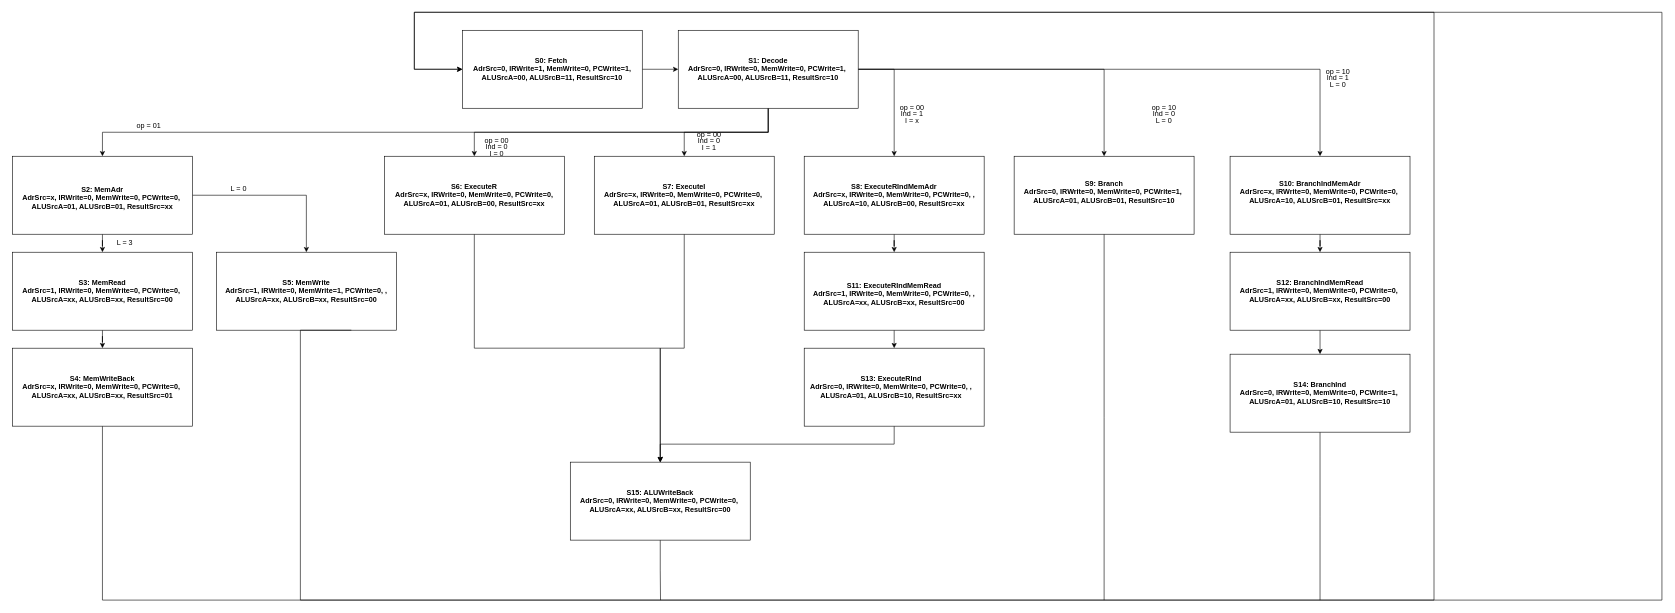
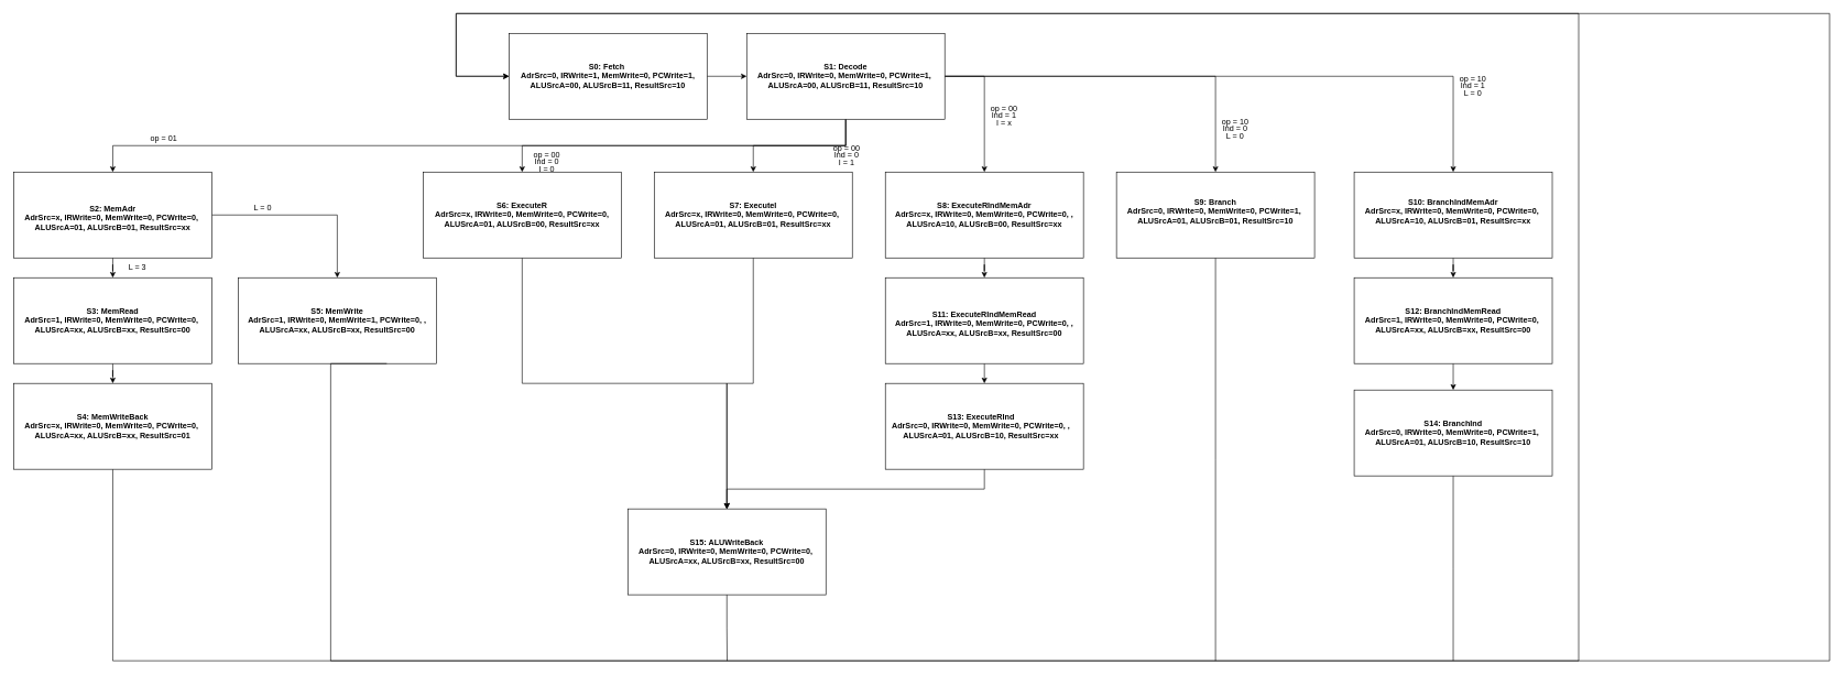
  <mxCell id="0" />
  <mxCell id="1" parent="0" />
  <mxCell id="2" style="edgeStyle=orthogonalEdgeStyle;rounded=0;orthogonalLoop=1;jettySize=auto;html=1;entryX=0;entryY=0.5;entryDx=0;entryDy=0;strokeWidth=1;fontStyle=1" edge="1" parent="1" source="3" target="11"><mxGeometry relative="1" as="geometry" /></mxCell>
  <mxCell id="3" value="" style="rounded=0;whiteSpace=wrap;html=1;strokeWidth=1;fontStyle=1" parent="1" vertex="1"><mxGeometry x="770" y="50" width="300" height="130" as="geometry" /></mxCell>
  <mxCell id="4" value="S0: Fetch&amp;nbsp;&lt;br&gt;AdrSrc=0, IRWrite=1, MemWrite=0, PCWrite=1, ALUSrcA=00, ALUSrcB=11, ResultSrc=10" style="text;html=1;strokeColor=none;fillColor=none;align=center;verticalAlign=middle;whiteSpace=wrap;rounded=0;strokeWidth=1;fontStyle=1" parent="1" vertex="1"><mxGeometry x="770" y="60" width="300" height="110" as="geometry" /></mxCell>
  <mxCell id="5" style="edgeStyle=orthogonalEdgeStyle;rounded=0;orthogonalLoop=1;jettySize=auto;html=1;exitX=1;exitY=0.5;exitDx=0;exitDy=0;entryX=0.5;entryY=0;entryDx=0;entryDy=0;strokeWidth=1;fontStyle=1" edge="1" parent="1" source="11" target="42"><mxGeometry relative="1" as="geometry" /></mxCell>
  <mxCell id="6" style="edgeStyle=orthogonalEdgeStyle;rounded=0;orthogonalLoop=1;jettySize=auto;html=1;exitX=1;exitY=0.5;exitDx=0;exitDy=0;entryX=0.5;entryY=0;entryDx=0;entryDy=0;strokeWidth=1;fontStyle=1" edge="1" parent="1" source="11" target="36"><mxGeometry relative="1" as="geometry" /></mxCell>
  <mxCell id="7" style="edgeStyle=orthogonalEdgeStyle;rounded=0;orthogonalLoop=1;jettySize=auto;html=1;exitX=1;exitY=0.5;exitDx=0;exitDy=0;entryX=0.5;entryY=0;entryDx=0;entryDy=0;strokeWidth=1;fontStyle=1" edge="1" parent="1" source="11" target="48"><mxGeometry relative="1" as="geometry" /></mxCell>
  <mxCell id="8" style="edgeStyle=orthogonalEdgeStyle;rounded=0;orthogonalLoop=1;jettySize=auto;html=1;exitX=0.5;exitY=1;exitDx=0;exitDy=0;entryX=0.5;entryY=0;entryDx=0;entryDy=0;strokeWidth=1;fontStyle=1" edge="1" parent="1" source="11" target="30"><mxGeometry relative="1" as="geometry" /></mxCell>
  <mxCell id="9" style="edgeStyle=orthogonalEdgeStyle;rounded=0;orthogonalLoop=1;jettySize=auto;html=1;exitX=0.5;exitY=1;exitDx=0;exitDy=0;entryX=0.5;entryY=0;entryDx=0;entryDy=0;strokeWidth=1;fontStyle=1" edge="1" parent="1" source="11" target="27"><mxGeometry relative="1" as="geometry" /></mxCell>
  <mxCell id="10" style="edgeStyle=orthogonalEdgeStyle;rounded=0;orthogonalLoop=1;jettySize=auto;html=1;exitX=0.5;exitY=1;exitDx=0;exitDy=0;entryX=0.5;entryY=0;entryDx=0;entryDy=0;strokeWidth=1;fontStyle=1" edge="1" parent="1" source="11" target="15"><mxGeometry relative="1" as="geometry"><mxPoint x="270" y="260" as="targetPoint" /></mxGeometry></mxCell>
  <mxCell id="11" value="" style="rounded=0;whiteSpace=wrap;html=1;strokeWidth=1;fontStyle=1" parent="1" vertex="1"><mxGeometry x="1130" y="50" width="300" height="130" as="geometry" /></mxCell>
  <mxCell id="12" value="S1: Decode&lt;br&gt;AdrSrc=0, IRWrite=0, MemWrite=0, PCWrite=1,&amp;nbsp; ALUSrcA=00, ALUSrcB=11, ResultSrc=10" style="text;html=1;strokeColor=none;fillColor=none;align=center;verticalAlign=middle;whiteSpace=wrap;rounded=0;strokeWidth=1;fontStyle=1" parent="1" vertex="1"><mxGeometry x="1135" y="55" width="290" height="120" as="geometry" /></mxCell>
  <mxCell id="13" style="edgeStyle=orthogonalEdgeStyle;rounded=0;orthogonalLoop=1;jettySize=auto;html=1;entryX=0.5;entryY=0;entryDx=0;entryDy=0;strokeWidth=1;fontStyle=1" edge="1" parent="1" source="15" target="18"><mxGeometry relative="1" as="geometry" /></mxCell>
  <mxCell id="14" style="edgeStyle=orthogonalEdgeStyle;rounded=0;orthogonalLoop=1;jettySize=auto;html=1;entryX=0.5;entryY=0;entryDx=0;entryDy=0;strokeWidth=1;fontStyle=1" edge="1" parent="1" source="15" target="23"><mxGeometry relative="1" as="geometry" /></mxCell>
  <mxCell id="15" value="" style="rounded=0;whiteSpace=wrap;html=1;strokeWidth=1;fontStyle=1" vertex="1" parent="1"><mxGeometry x="20" y="260" width="300" height="130" as="geometry" /></mxCell>
  <mxCell id="16" value="S2: MemAdr&lt;br&gt;AdrSrc=x, IRWrite=0, MemWrite=0, PCWrite=0,&amp;nbsp; ALUSrcA=01, ALUSrcB=01, ResultSrc=xx" style="text;html=1;strokeColor=none;fillColor=none;align=center;verticalAlign=middle;whiteSpace=wrap;rounded=0;strokeWidth=1;fontStyle=1" vertex="1" parent="1"><mxGeometry x="20" y="275" width="300" height="110" as="geometry" /></mxCell>
  <mxCell id="17" style="edgeStyle=orthogonalEdgeStyle;rounded=0;orthogonalLoop=1;jettySize=auto;html=1;entryX=0.5;entryY=0;entryDx=0;entryDy=0;strokeWidth=1;fontStyle=1" edge="1" parent="1" source="18" target="21"><mxGeometry relative="1" as="geometry" /></mxCell>
  <mxCell id="18" value="" style="rounded=0;whiteSpace=wrap;html=1;strokeWidth=1;fontStyle=1" vertex="1" parent="1"><mxGeometry x="20" y="420" width="300" height="130" as="geometry" /></mxCell>
  <mxCell id="19" value="S3: MemRead&lt;br&gt;AdrSrc=1, IRWrite=0, MemWrite=0, PCWrite=0,&amp;nbsp; ALUSrcA=xx, ALUSrcB=xx, ResultSrc=00" style="text;html=1;strokeColor=none;fillColor=none;align=center;verticalAlign=middle;whiteSpace=wrap;rounded=0;strokeWidth=1;fontStyle=1" vertex="1" parent="1"><mxGeometry x="25" y="425" width="290" height="120" as="geometry" /></mxCell>
  <mxCell id="20" style="edgeStyle=orthogonalEdgeStyle;rounded=0;orthogonalLoop=1;jettySize=auto;html=1;exitX=0.5;exitY=1;exitDx=0;exitDy=0;entryX=0;entryY=0.5;entryDx=0;entryDy=0;strokeWidth=1;fontStyle=1" edge="1" parent="1" source="21" target="4"><mxGeometry relative="1" as="geometry"><Array as="points"><mxPoint x="170" y="1000" /><mxPoint x="2770" y="1000" /><mxPoint x="2770" y="20" /><mxPoint x="690" y="20" /><mxPoint x="690" y="115" /></Array></mxGeometry></mxCell>
  <mxCell id="21" value="" style="rounded=0;whiteSpace=wrap;html=1;strokeWidth=1;fontStyle=1" vertex="1" parent="1"><mxGeometry x="20" y="580" width="300" height="130" as="geometry" /></mxCell>
  <mxCell id="22" value="S4: MemWriteBack&lt;br&gt;AdrSrc=x, IRWrite=0, MemWrite=0, PCWrite=0,&amp;nbsp; ALUSrcA=xx, ALUSrcB=xx, ResultSrc=01" style="text;html=1;strokeColor=none;fillColor=none;align=center;verticalAlign=middle;whiteSpace=wrap;rounded=0;strokeWidth=1;fontStyle=1" vertex="1" parent="1"><mxGeometry x="20" y="590" width="300" height="110" as="geometry" /></mxCell>
  <mxCell id="23" value="" style="rounded=0;whiteSpace=wrap;html=1;strokeWidth=1;fontStyle=1" vertex="1" parent="1"><mxGeometry x="360" y="420" width="300" height="130" as="geometry" /></mxCell>
  <mxCell id="24" style="edgeStyle=orthogonalEdgeStyle;rounded=0;orthogonalLoop=1;jettySize=auto;html=1;entryX=0;entryY=0.5;entryDx=0;entryDy=0;exitX=0.75;exitY=1;exitDx=0;exitDy=0;strokeWidth=1;fontStyle=1" edge="1" parent="1" source="23" target="4"><mxGeometry relative="1" as="geometry"><Array as="points"><mxPoint x="500" y="550" /><mxPoint x="500" y="1000" /><mxPoint x="2390" y="1000" /><mxPoint x="2390" y="20" /><mxPoint x="690" y="20" /><mxPoint x="690" y="115" /></Array></mxGeometry></mxCell>
  <mxCell id="25" value="S5: MemWrite&lt;br&gt;AdrSrc=1, IRWrite=0, MemWrite=1, PCWrite=0, , ALUSrcA=xx, ALUSrcB=xx, ResultSrc=00" style="text;html=1;strokeColor=none;fillColor=none;align=center;verticalAlign=middle;whiteSpace=wrap;rounded=0;strokeWidth=1;fontStyle=1" vertex="1" parent="1"><mxGeometry x="370" y="430" width="280" height="110" as="geometry" /></mxCell>
  <mxCell id="26" style="edgeStyle=orthogonalEdgeStyle;rounded=0;orthogonalLoop=1;jettySize=auto;html=1;exitX=0.5;exitY=1;exitDx=0;exitDy=0;entryX=0.5;entryY=0;entryDx=0;entryDy=0;strokeWidth=1;fontStyle=1" edge="1" parent="1" source="27" target="54"><mxGeometry relative="1" as="geometry" /></mxCell>
  <mxCell id="27" value="" style="rounded=0;whiteSpace=wrap;html=1;strokeWidth=1;fontStyle=1" vertex="1" parent="1"><mxGeometry x="640" y="260" width="300" height="130" as="geometry" /></mxCell>
  <mxCell id="28" value="S6: ExecuteR&lt;br&gt;AdrSrc=x, IRWrite=0, MemWrite=0, PCWrite=0, ALUSrcA=01, ALUSrcB=00, ResultSrc=xx" style="text;html=1;strokeColor=none;fillColor=none;align=center;verticalAlign=middle;whiteSpace=wrap;rounded=0;strokeWidth=1;fontStyle=1" vertex="1" parent="1"><mxGeometry x="640" y="270" width="300" height="110" as="geometry" /></mxCell>
  <mxCell id="29" style="edgeStyle=orthogonalEdgeStyle;rounded=0;orthogonalLoop=1;jettySize=auto;html=1;exitX=0.5;exitY=1;exitDx=0;exitDy=0;entryX=0.5;entryY=0;entryDx=0;entryDy=0;strokeWidth=1;fontStyle=1" edge="1" parent="1" source="30" target="54"><mxGeometry relative="1" as="geometry" /></mxCell>
  <mxCell id="30" value="" style="rounded=0;whiteSpace=wrap;html=1;strokeWidth=1;fontStyle=1" vertex="1" parent="1"><mxGeometry x="990" y="260" width="300" height="130" as="geometry" /></mxCell>
  <mxCell id="31" value="S7: ExecuteI&lt;br&gt;AdrSrc=x, IRWrite=0, MemWrite=0, PCWrite=0,&amp;nbsp; ALUSrcA=01, ALUSrcB=01, ResultSrc=xx" style="text;html=1;strokeColor=none;fillColor=none;align=center;verticalAlign=middle;whiteSpace=wrap;rounded=0;strokeWidth=1;fontStyle=1" vertex="1" parent="1"><mxGeometry x="995" y="270" width="290" height="110" as="geometry" /></mxCell>
  <mxCell id="32" style="edgeStyle=orthogonalEdgeStyle;rounded=0;orthogonalLoop=1;jettySize=auto;html=1;entryX=0.5;entryY=0;entryDx=0;entryDy=0;exitX=0.5;exitY=1;exitDx=0;exitDy=0;strokeWidth=1;fontStyle=1" edge="1" parent="1" source="33" target="54"><mxGeometry relative="1" as="geometry" /></mxCell>
  <mxCell id="33" value="" style="rounded=0;whiteSpace=wrap;html=1;strokeWidth=1;fontStyle=1" vertex="1" parent="1"><mxGeometry x="1340" y="580" width="300" height="130" as="geometry" /></mxCell>
  <mxCell id="34" value="S13: ExecuteRInd&lt;br&gt;AdrSrc=0, IRWrite=0, MemWrite=0, PCWrite=0, , ALUSrcA=01, ALUSrcB=10, ResultSrc=xx" style="text;html=1;strokeColor=none;fillColor=none;align=center;verticalAlign=middle;whiteSpace=wrap;rounded=0;strokeWidth=1;fontStyle=1" vertex="1" parent="1"><mxGeometry x="1335" y="590" width="300" height="110" as="geometry" /></mxCell>
  <mxCell id="35" style="edgeStyle=orthogonalEdgeStyle;rounded=0;orthogonalLoop=1;jettySize=auto;html=1;endArrow=none;endFill=0;strokeWidth=1;fontStyle=1" edge="1" parent="1" source="36"><mxGeometry relative="1" as="geometry"><mxPoint x="1840" y="1000" as="targetPoint" /></mxGeometry></mxCell>
  <mxCell id="36" value="" style="rounded=0;whiteSpace=wrap;html=1;strokeWidth=1;fontStyle=1" vertex="1" parent="1"><mxGeometry x="1690" y="260" width="300" height="130" as="geometry" /></mxCell>
  <mxCell id="37" value="S9: Branch&lt;br&gt;AdrSrc=0, IRWrite=0, MemWrite=0, PCWrite=1,&amp;nbsp; ALUSrcA=01, ALUSrcB=01, ResultSrc=10" style="text;html=1;strokeColor=none;fillColor=none;align=center;verticalAlign=middle;whiteSpace=wrap;rounded=0;strokeWidth=1;fontStyle=1" vertex="1" parent="1"><mxGeometry x="1695" y="260" width="290" height="120" as="geometry" /></mxCell>
  <mxCell id="38" style="edgeStyle=orthogonalEdgeStyle;rounded=0;orthogonalLoop=1;jettySize=auto;html=1;endArrow=none;endFill=0;strokeWidth=1;fontStyle=1" edge="1" parent="1" source="39"><mxGeometry relative="1" as="geometry"><mxPoint x="2200" y="1000" as="targetPoint" /></mxGeometry></mxCell>
  <mxCell id="39" value="" style="rounded=0;whiteSpace=wrap;html=1;strokeWidth=1;fontStyle=1" vertex="1" parent="1"><mxGeometry x="2050" y="590" width="300" height="130" as="geometry" /></mxCell>
  <mxCell id="40" value="S14: BranchInd&lt;br&gt;AdrSrc=0, IRWrite=0, MemWrite=0, PCWrite=1,&amp;nbsp; ALUSrcA=01, ALUSrcB=10, ResultSrc=10" style="text;html=1;strokeColor=none;fillColor=none;align=center;verticalAlign=middle;whiteSpace=wrap;rounded=0;strokeWidth=1;fontStyle=1" vertex="1" parent="1"><mxGeometry x="2060" y="600" width="280" height="110" as="geometry" /></mxCell>
  <mxCell id="41" style="edgeStyle=orthogonalEdgeStyle;rounded=0;orthogonalLoop=1;jettySize=auto;html=1;entryX=0.5;entryY=0;entryDx=0;entryDy=0;strokeWidth=1;fontStyle=1" edge="1" parent="1" source="42" target="45"><mxGeometry relative="1" as="geometry" /></mxCell>
  <mxCell id="42" value="" style="rounded=0;whiteSpace=wrap;html=1;strokeWidth=1;fontStyle=1" vertex="1" parent="1"><mxGeometry x="1340" y="260" width="300" height="130" as="geometry" /></mxCell>
  <mxCell id="43" value="S8: ExecuteRIndMemAdr&lt;br&gt;AdrSrc=x, IRWrite=0, MemWrite=0, PCWrite=0, , ALUSrcA=10, ALUSrcB=00, ResultSrc=xx" style="text;html=1;strokeColor=none;fillColor=none;align=center;verticalAlign=middle;whiteSpace=wrap;rounded=0;strokeWidth=1;fontStyle=1" vertex="1" parent="1"><mxGeometry x="1345" y="265" width="290" height="120" as="geometry" /></mxCell>
  <mxCell id="44" style="edgeStyle=orthogonalEdgeStyle;rounded=0;orthogonalLoop=1;jettySize=auto;html=1;exitX=0.5;exitY=1;exitDx=0;exitDy=0;entryX=0.5;entryY=0;entryDx=0;entryDy=0;endArrow=classic;endFill=1;strokeWidth=1;fontStyle=1" edge="1" parent="1" source="45" target="33"><mxGeometry relative="1" as="geometry" /></mxCell>
  <mxCell id="45" value="" style="rounded=0;whiteSpace=wrap;html=1;strokeWidth=1;fontStyle=1" vertex="1" parent="1"><mxGeometry x="1340" y="420" width="300" height="130" as="geometry" /></mxCell>
  <mxCell id="46" value="S11: ExecuteRIndMemRead&lt;br&gt;AdrSrc=1, IRWrite=0, MemWrite=0, PCWrite=0, , ALUSrcA=xx, ALUSrcB=xx, ResultSrc=00" style="text;html=1;strokeColor=none;fillColor=none;align=center;verticalAlign=middle;whiteSpace=wrap;rounded=0;strokeWidth=1;fontStyle=1" vertex="1" parent="1"><mxGeometry x="1350" y="440" width="280" height="100" as="geometry" /></mxCell>
  <mxCell id="47" style="edgeStyle=orthogonalEdgeStyle;rounded=0;orthogonalLoop=1;jettySize=auto;html=1;entryX=0.5;entryY=0;entryDx=0;entryDy=0;endArrow=classic;endFill=1;strokeWidth=1;fontStyle=1" edge="1" parent="1" source="48" target="51"><mxGeometry relative="1" as="geometry" /></mxCell>
  <mxCell id="48" value="" style="rounded=0;whiteSpace=wrap;html=1;strokeWidth=1;fontStyle=1" vertex="1" parent="1"><mxGeometry x="2050" y="260" width="300" height="130" as="geometry" /></mxCell>
  <mxCell id="49" value="S10: BranchIndMemAdr&lt;br&gt;AdrSrc=x, IRWrite=0, MemWrite=0, PCWrite=0,&amp;nbsp; ALUSrcA=10, ALUSrcB=01, ResultSrc=xx" style="text;html=1;strokeColor=none;fillColor=none;align=center;verticalAlign=middle;whiteSpace=wrap;rounded=0;strokeWidth=1;fontStyle=1" vertex="1" parent="1"><mxGeometry x="2060" y="265" width="280" height="110" as="geometry" /></mxCell>
  <mxCell id="50" style="edgeStyle=orthogonalEdgeStyle;rounded=0;orthogonalLoop=1;jettySize=auto;html=1;exitX=0.5;exitY=1;exitDx=0;exitDy=0;entryX=0.5;entryY=0;entryDx=0;entryDy=0;endArrow=classic;endFill=1;strokeWidth=1;fontStyle=1" edge="1" parent="1" source="51" target="39"><mxGeometry relative="1" as="geometry" /></mxCell>
  <mxCell id="51" value="" style="rounded=0;whiteSpace=wrap;html=1;strokeWidth=1;fontStyle=1" vertex="1" parent="1"><mxGeometry x="2050" y="420" width="300" height="130" as="geometry" /></mxCell>
  <mxCell id="52" value="S12: BranchIndMemRead&lt;br&gt;AdrSrc=1, IRWrite=0, MemWrite=0, PCWrite=0,&amp;nbsp; ALUSrcA=xx, ALUSrcB=xx, ResultSrc=00" style="text;html=1;strokeColor=none;fillColor=none;align=center;verticalAlign=middle;whiteSpace=wrap;rounded=0;strokeWidth=1;fontStyle=1" vertex="1" parent="1"><mxGeometry x="2060" y="430" width="280" height="110" as="geometry" /></mxCell>
  <mxCell id="53" style="edgeStyle=orthogonalEdgeStyle;rounded=0;orthogonalLoop=1;jettySize=auto;html=1;exitX=0.5;exitY=1;exitDx=0;exitDy=0;endArrow=none;endFill=0;strokeWidth=1;fontStyle=1" edge="1" parent="1" source="54"><mxGeometry relative="1" as="geometry"><mxPoint x="1100.429" y="1000" as="targetPoint" /></mxGeometry></mxCell>
  <mxCell id="54" value="" style="rounded=0;whiteSpace=wrap;html=1;strokeWidth=1;fontStyle=1" vertex="1" parent="1"><mxGeometry x="950" y="770" width="300" height="130" as="geometry" /></mxCell>
  <mxCell id="55" value="S15: ALUWriteBack&lt;br&gt;AdrSrc=0, IRWrite=0, MemWrite=0, PCWrite=0,&amp;nbsp; ALUSrcA=xx, ALUSrcB=xx, ResultSrc=00" style="text;html=1;strokeColor=none;fillColor=none;align=center;verticalAlign=middle;whiteSpace=wrap;rounded=0;strokeWidth=1;fontStyle=1" vertex="1" parent="1"><mxGeometry x="955" y="780" width="290" height="110" as="geometry" /></mxCell>
- <mxCell id="56" value="&lt;p style=&quot;line-height: 0.9;&quot;&gt;op = 10&lt;br&gt;Ind = 0&lt;br&gt;L = 0&lt;/p&gt;" style="text;html=1;strokeColor=none;fillColor=none;align=center;verticalAlign=middle;whiteSpace=wrap;rounded=0;" vertex="1" parent="1"><mxGeometry x="1910" y="175" width="60" height="30" as="geometry" /></mxCell>
+ <mxCell id="56" value="&lt;p style=&quot;line-height: 0.9;&quot;&gt;op = 10&lt;br&gt;Ind = 0&lt;br&gt;L = 0&lt;/p&gt;" style="text;html=1;strokeColor=none;fillColor=none;align=center;verticalAlign=middle;whiteSpace=wrap;rounded=0;" vertex="1" parent="1"><mxGeometry x="1840" y="180" width="60" height="30" as="geometry" /></mxCell>
  <mxCell id="57" value="&lt;p style=&quot;line-height: 0.9;&quot;&gt;op = 10&lt;br&gt;Ind = 1&lt;br&gt;L = 0&lt;/p&gt;" style="text;html=1;strokeColor=none;fillColor=none;align=center;verticalAlign=middle;whiteSpace=wrap;rounded=0;" vertex="1" parent="1"><mxGeometry x="2200" y="115" width="60" height="30" as="geometry" /></mxCell>
- <mxCell id="58" value="&lt;p style=&quot;line-height: 0.9;&quot;&gt;op = 00&lt;br&gt;Ind = 1&lt;br&gt;I = x&lt;/p&gt;" style="text;html=1;strokeColor=none;fillColor=none;align=center;verticalAlign=middle;whiteSpace=wrap;rounded=0;" vertex="1" parent="1"><mxGeometry x="1490" y="175" width="60" height="30" as="geometry" /></mxCell>
- <mxCell id="59" value="&lt;p style=&quot;line-height: 0.9;&quot;&gt;op = 00&lt;br&gt;Ind = 0&lt;br&gt;I = 1&lt;/p&gt;" style="text;html=1;strokeColor=none;fillColor=none;align=center;verticalAlign=middle;whiteSpace=wrap;rounded=0;" vertex="1" parent="1"><mxGeometry x="1144" y="220" width="75" height="30" as="geometry" /></mxCell>
+ <mxCell id="58" value="&lt;p style=&quot;line-height: 0.9;&quot;&gt;op = 00&lt;br&gt;Ind = 1&lt;br&gt;I = x&lt;/p&gt;" style="text;html=1;strokeColor=none;fillColor=none;align=center;verticalAlign=middle;whiteSpace=wrap;rounded=0;" vertex="1" parent="1"><mxGeometry x="1490" y="160" width="60" height="30" as="geometry" /></mxCell>
+ <mxCell id="59" value="&lt;p style=&quot;line-height: 0.9;&quot;&gt;op = 00&lt;br&gt;Ind = 0&lt;br&gt;I = 1&lt;/p&gt;" style="text;html=1;strokeColor=none;fillColor=none;align=center;verticalAlign=middle;whiteSpace=wrap;rounded=0;" vertex="1" parent="1"><mxGeometry x="1244" y="220" width="75" height="30" as="geometry" /></mxCell>
  <mxCell id="60" value="&lt;p style=&quot;line-height: 0.9;&quot;&gt;op = 00&lt;br&gt;Ind = 0&lt;br&gt;I = 0&lt;/p&gt;" style="text;html=1;strokeColor=none;fillColor=none;align=center;verticalAlign=middle;whiteSpace=wrap;rounded=0;" vertex="1" parent="1"><mxGeometry x="790" y="230" width="75" height="30" as="geometry" /></mxCell>
  <mxCell id="61" value="&lt;p style=&quot;line-height: 0.9;&quot;&gt;op = 01&lt;br&gt;&lt;br&gt;&lt;/p&gt;" style="text;html=1;strokeColor=none;fillColor=none;align=center;verticalAlign=middle;whiteSpace=wrap;rounded=0;" vertex="1" parent="1"><mxGeometry x="210" y="200" width="75" height="30" as="geometry" /></mxCell>
  <mxCell id="62" value="&lt;p style=&quot;line-height: 0.9;&quot;&gt;L = 3&lt;/p&gt;" style="text;html=1;strokeColor=none;fillColor=none;align=center;verticalAlign=middle;whiteSpace=wrap;rounded=0;" vertex="1" parent="1"><mxGeometry x="170" y="390" width="75" height="30" as="geometry" /></mxCell>
  <mxCell id="63" value="&lt;p style=&quot;line-height: 0.9;&quot;&gt;L = 0&lt;/p&gt;" style="text;html=1;strokeColor=none;fillColor=none;align=center;verticalAlign=middle;whiteSpace=wrap;rounded=0;" vertex="1" parent="1"><mxGeometry x="360" y="300" width="75" height="30" as="geometry" /></mxCell>
